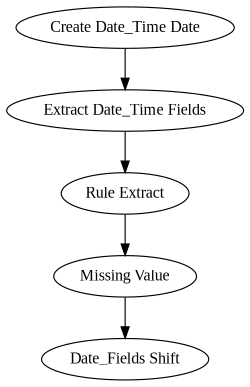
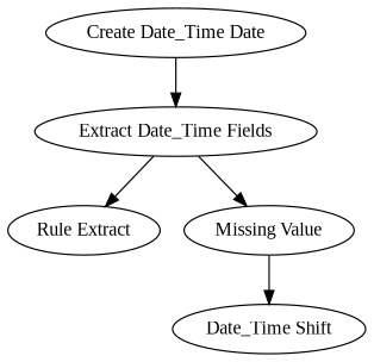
  digraph {
    fontname="Liberation Serif"
    rankdir=TB
    node [fontname="Liberation Serif"]
    edge [fontname="Liberation Serif"]
    n1 [label="Create Date_Time Date"]
    n2 [label="Extract Date_Time Fields"]
    n3 [label="Rule Extract"]
    n4 [label="Missing Value"]
-   n5 [label="Date_Fields Shift"]
+   n5 [label="Date_Time Shift"]
    n1 -> n2
    n2 -> n3
-   n3 -> n4
+   n2 -> n4
    n4 -> n5
  }
